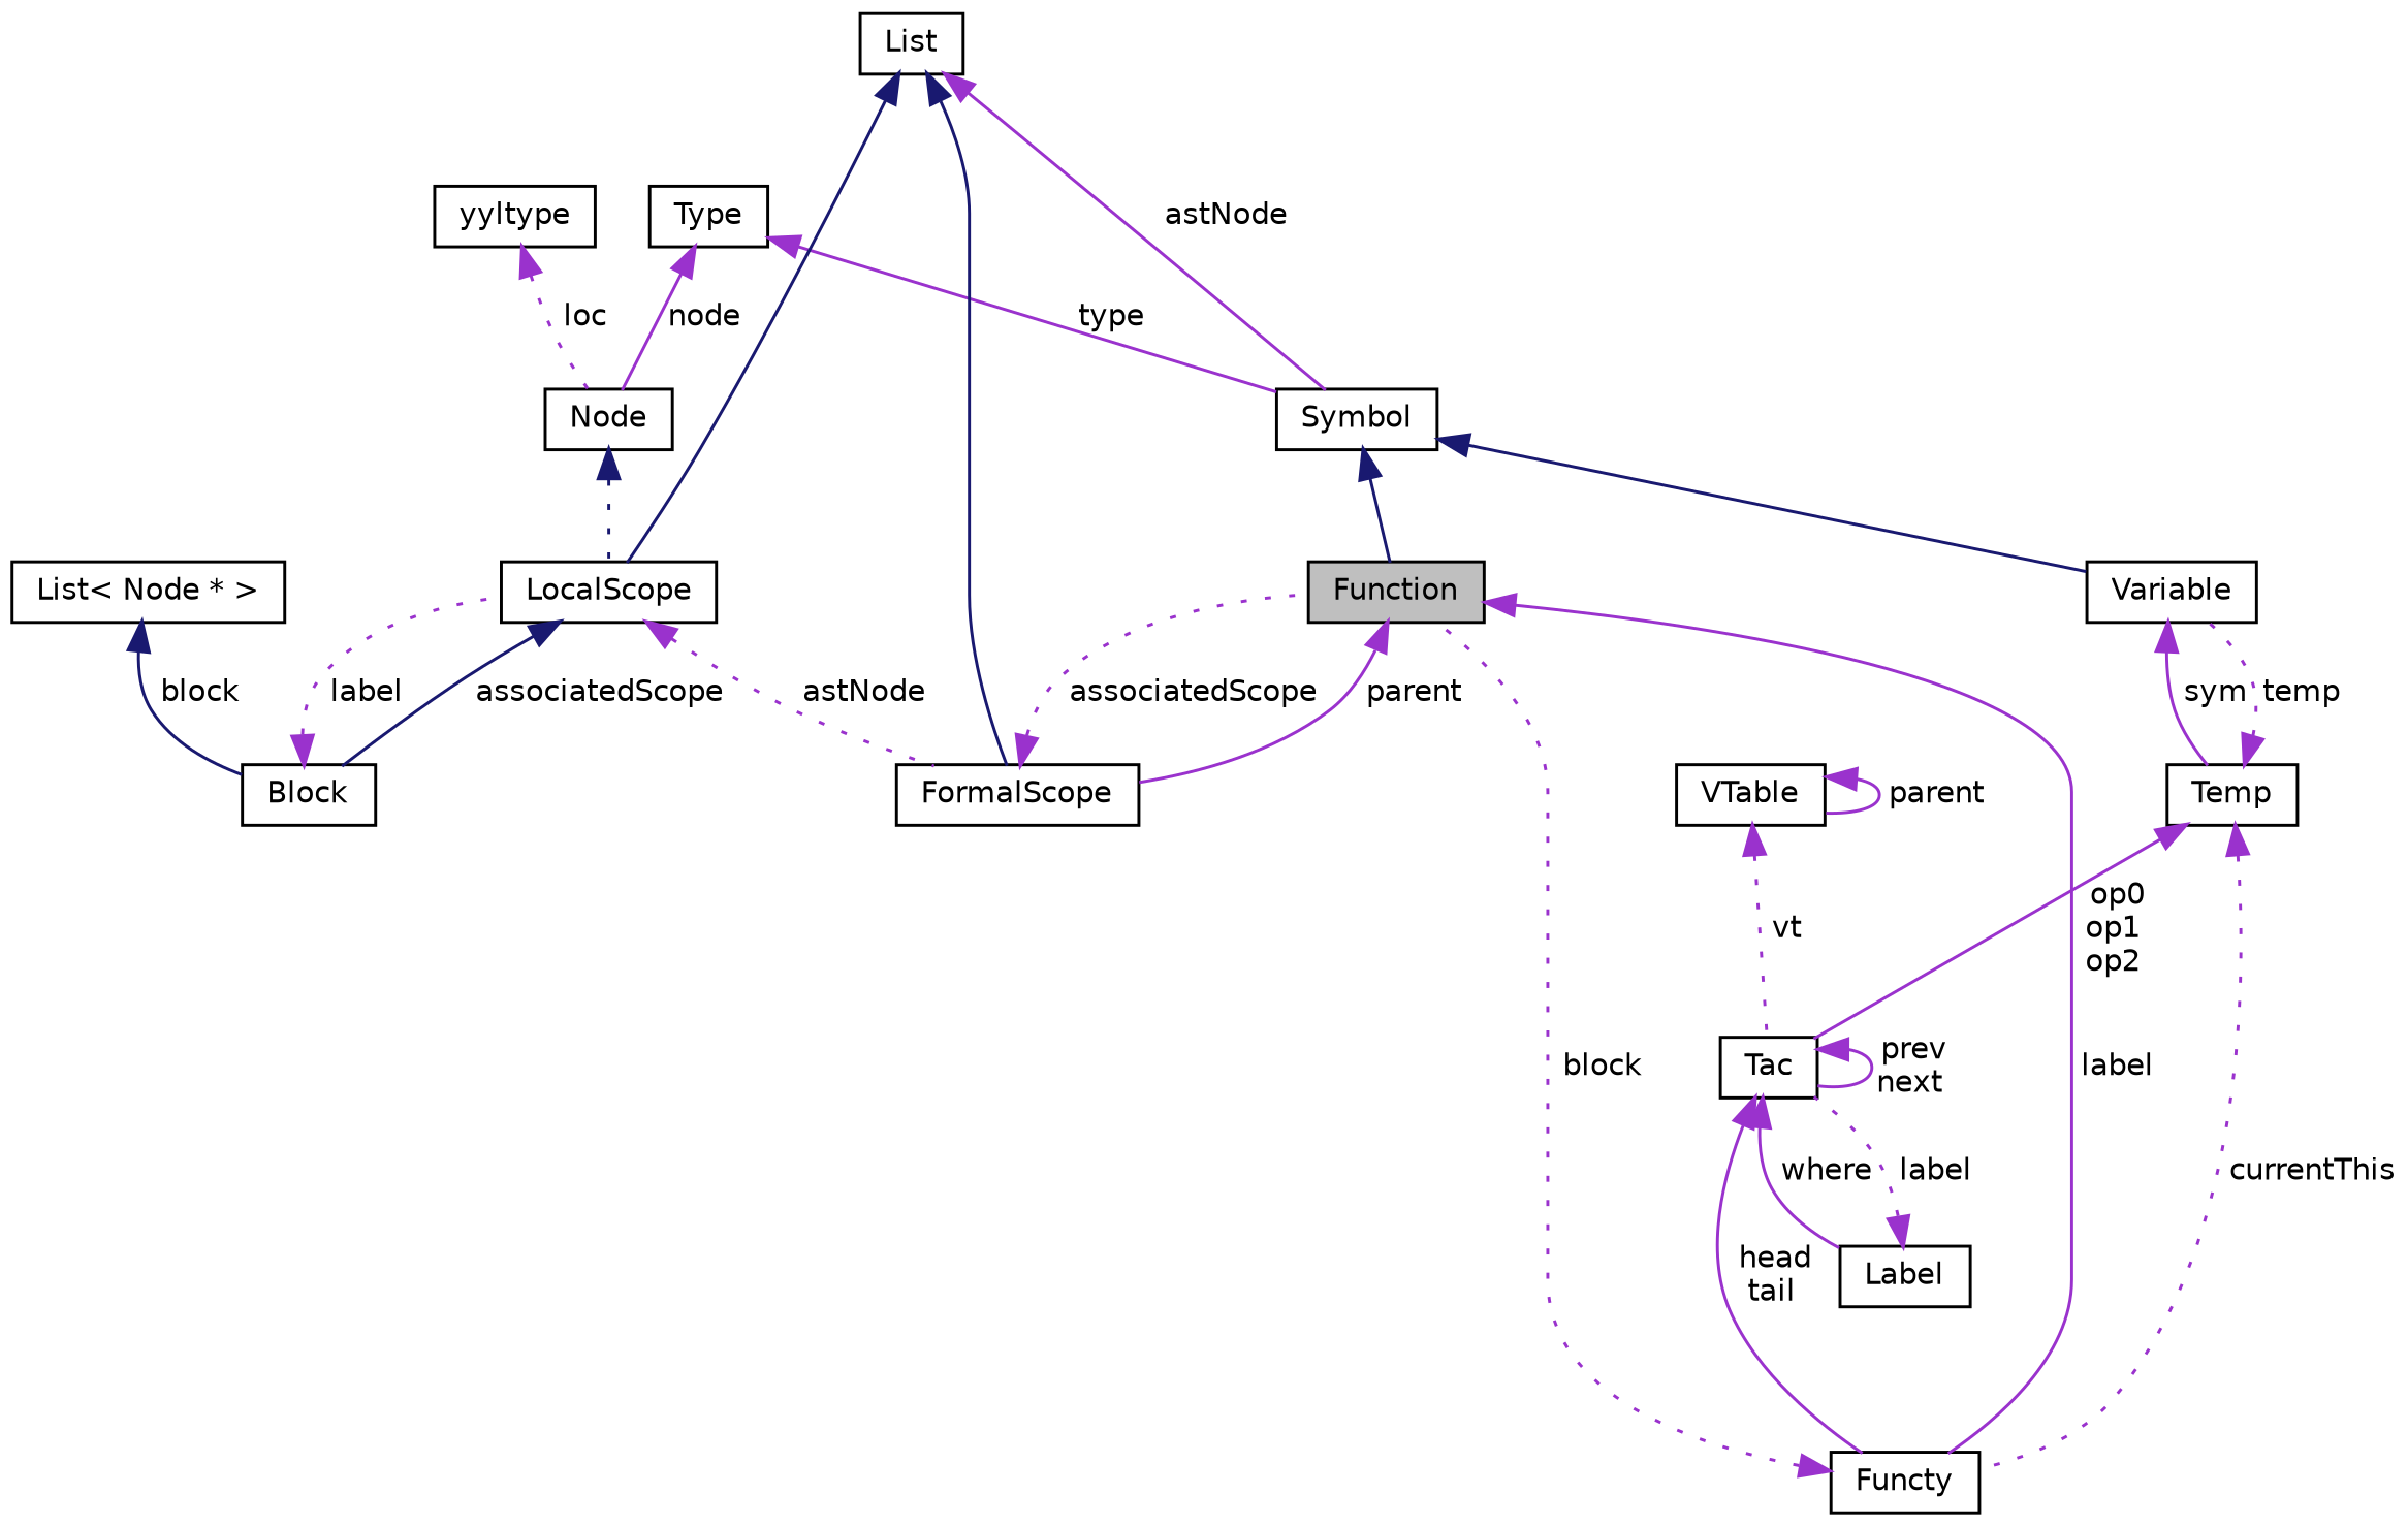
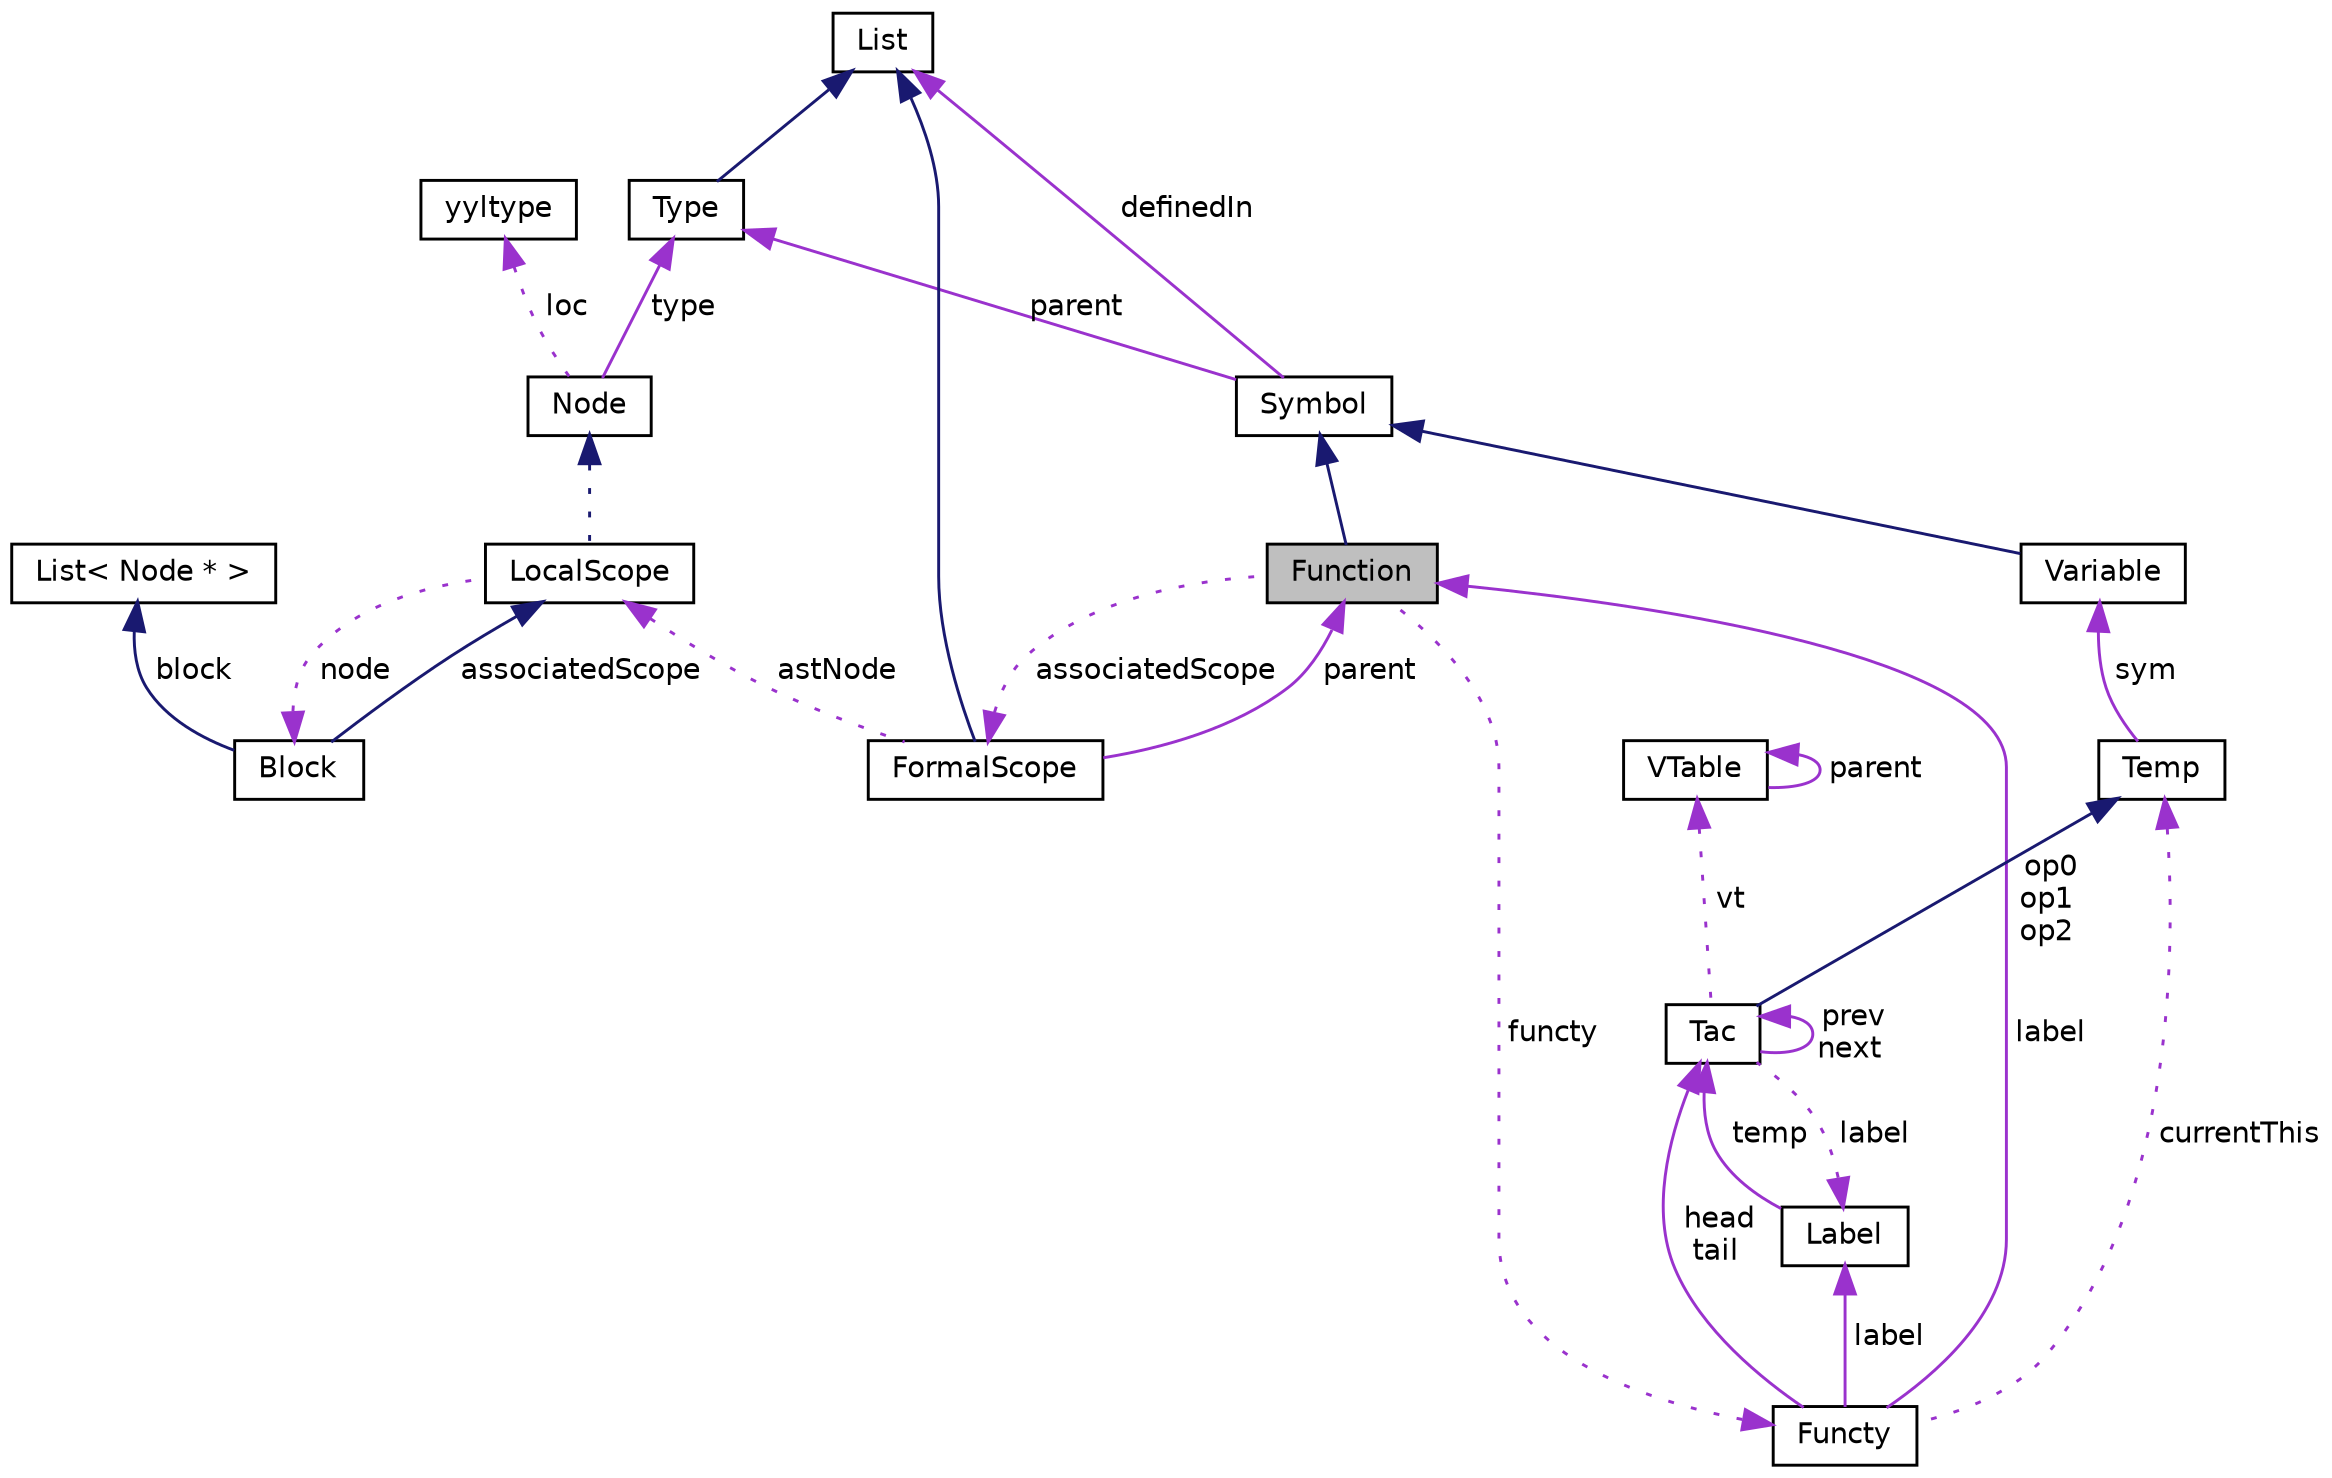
  digraph {
    node [color=black fillcolor=white fontname=Helvetica fontsize=10 shape=record style=filled]
    edge [color=darkorchid3 dir=back fontname=Helvetica fontsize=10 labelfontname=Helvetica labelfontsize=10 style=solid]
    n1 [fillcolor=grey75 fontcolor=black height=0.2 label=Function width=0.4]
    n2 [height=0.2 label=FormalScope width=0.4]
    n3 [height=0.2 label=Functy width=0.4]
    n4 [height=0.2 label=Symbol width=0.4]
    n5 [height=0.2 label=Variable width=0.4]
    n6 [height=0.2 label=Temp width=0.4]
    n7 [height=0.2 label=yyltype width=0.4]
    n8 [height=0.2 label="Node" width=0.4]
    n9 [height=0.2 label=LocalScope width=0.4]
    n10 [height=0.2 label=Type width=0.4]
    n11 [height=0.2 label=List width=0.4]
    n12 [height=0.2 label=Block width=0.4]
    n13 [height=0.2 label="List\< Node * \>" width=0.4]
    n14 [height=0.2 label=Tac width=0.4]
    n15 [height=0.2 label=Label width=0.4]
    n16 [height=0.2 label=VTable width=0.4]
    n1 -> n2 [label=" parent"]
    n1 -> n3 [label=" label"]
    n2 -> n1 [label=" associatedScope" style=dotted]
-   n3 -> n1 [label=" block" style=dotted]
+   n3 -> n1 [label=" functy" style=dotted]
    n4 -> n1 [color=midnightblue]
    n4 -> n5 [color=midnightblue]
    n5 -> n6 [label=" sym"]
    n6 -> n3 [label=" currentThis" style=dotted]
-   n6 -> n5 [label=" temp" style=dotted]
-   n6 -> n14 [label=" op0\nop1\nop2"]
+   n6 -> n14 [color=midnightblue label=" op0\nop1\nop2"]
    n7 -> n8 [label=" loc" style=dotted]
    n8 -> n9 [color=midnightblue style=dotted]
    n9 -> n2 [label=" astNode" style=dotted]
    n9 -> n12 [color=midnightblue label=" associatedScope"]
-   n10 -> n4 [label=" type"]
-   n10 -> n8 [label=" node"]
+   n10 -> n4 [label=" parent"]
+   n10 -> n8 [label=" type"]
    n11 -> n2 [color=midnightblue]
-   n11 -> n4 [label=" astNode"]
-   n11 -> n9 [color=midnightblue]
-   n12 -> n9 [label=" label" style=dotted]
+   n11 -> n4 [label=" definedIn"]
+   n11 -> n10 [color=midnightblue]
+   n12 -> n9 [label=" node" style=dotted]
    n13 -> n12 [color=midnightblue label=" block"]
    n14 -> n3 [label=" head\ntail"]
    n14 -> n14 [label=" prev\nnext"]
-   n14 -> n15 [label=" where"]
+   n14 -> n15 [label=" temp"]
+   n15 -> n3 [label=" label"]
    n15 -> n14 [label=" label" style=dotted]
    n16 -> n14 [label=" vt" style=dotted]
    n16 -> n16 [label=" parent"]
  }
